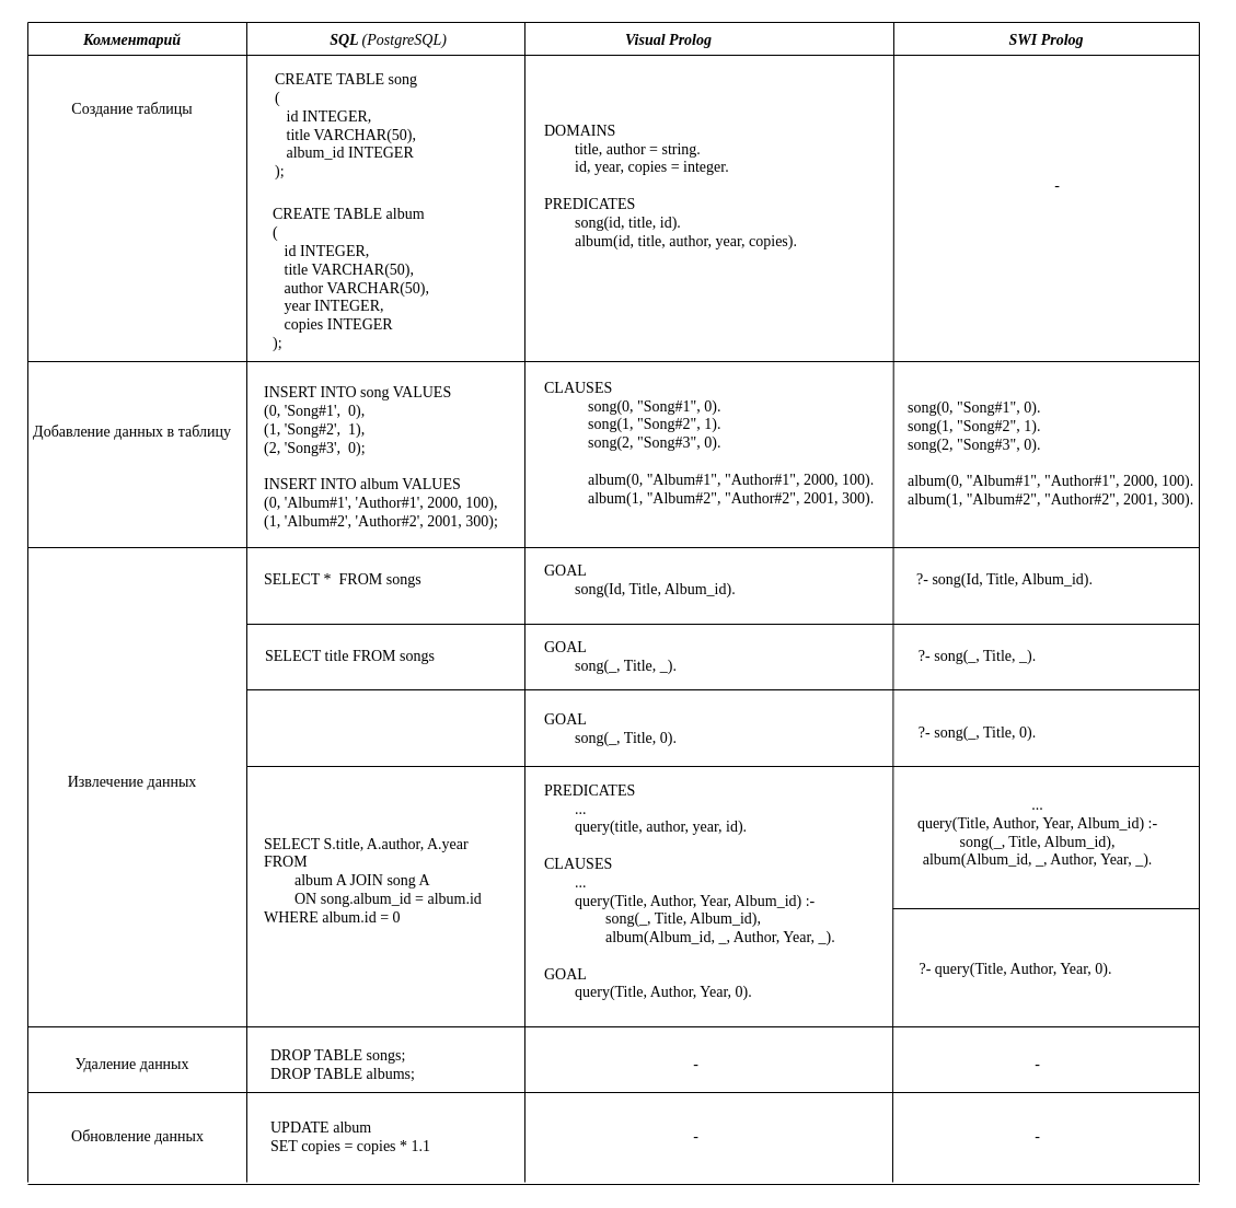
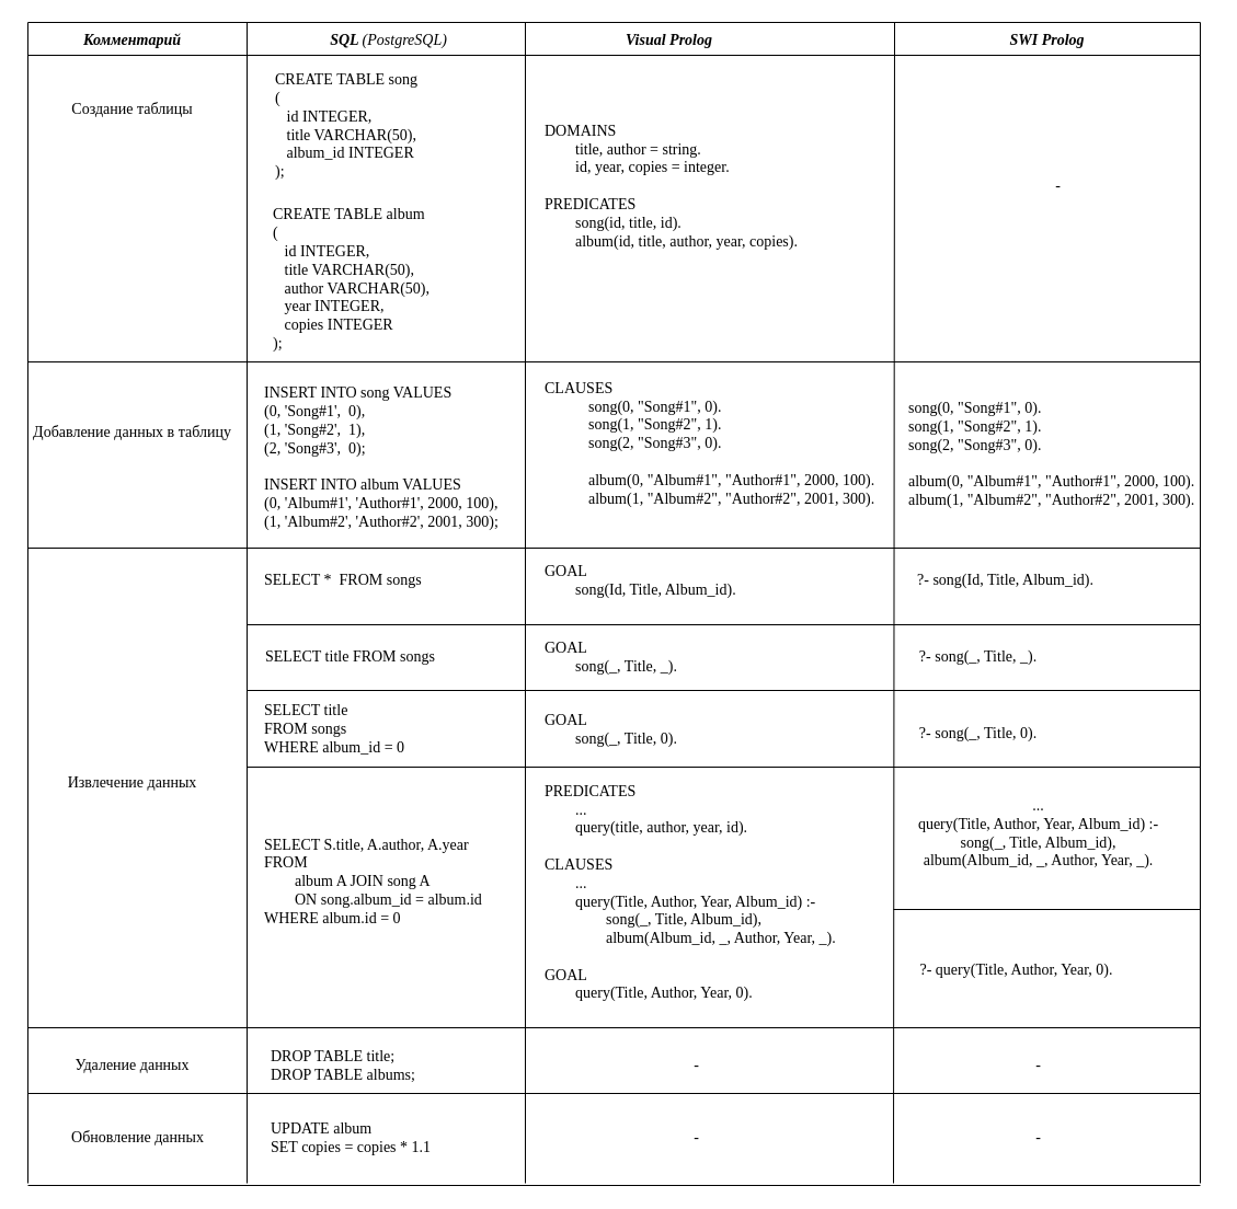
  <mxCell id="0" />
  <mxCell id="1" parent="0" />
  <mxCell id="2" value="Комментарий" style="text;html=1;align=center;verticalAlign=middle;resizable=0;points=[];autosize=1;strokeColor=none;fillColor=none;fontSize=14;fontFamily=Times New Roman;fontStyle=3" parent="1" vertex="1"><mxGeometry x="70" y="27" width="100" height="20" as="geometry" /></mxCell>
  <mxCell id="3" value="SQL &lt;span style=&quot;font-weight: normal;&quot;&gt;(PostgreSQL)&lt;/span&gt;" style="text;html=1;align=center;verticalAlign=middle;resizable=0;points=[];autosize=1;strokeColor=none;fillColor=none;fontSize=14;fontFamily=Times New Roman;fontStyle=3" parent="1" vertex="1"><mxGeometry x="294" y="27" width="120" height="20" as="geometry" /></mxCell>
  <mxCell id="4" value="Visual Prolog" style="text;html=1;align=center;verticalAlign=middle;resizable=0;points=[];autosize=1;strokeColor=none;fillColor=none;fontSize=14;fontFamily=Times New Roman;fontStyle=3" parent="1" vertex="1"><mxGeometry x="565" y="27" width="90" height="20" as="geometry" /></mxCell>
  <mxCell id="5" value="SWI Prolog" style="text;html=1;align=center;verticalAlign=middle;resizable=0;points=[];autosize=1;strokeColor=none;fillColor=none;fontSize=14;fontFamily=Times New Roman;fontStyle=3" parent="1" vertex="1"><mxGeometry x="915" y="27" width="80" height="20" as="geometry" /></mxCell>
  <mxCell id="6" value="Создание таблицы" style="text;html=1;align=center;verticalAlign=middle;resizable=0;points=[];autosize=1;strokeColor=none;fillColor=none;fontSize=14;fontFamily=Times New Roman;" parent="1" vertex="1"><mxGeometry x="55" y="90" width="130" height="20" as="geometry" /></mxCell>
  <mxCell id="7" value="Добавление данных в таблицу" style="text;html=1;align=center;verticalAlign=middle;resizable=0;points=[];autosize=1;strokeColor=none;fillColor=none;fontSize=14;fontFamily=Times New Roman;" parent="1" vertex="1"><mxGeometry x="20" y="385" width="200" height="20" as="geometry" /></mxCell>
  <mxCell id="8" value="Извлечение данных" style="text;html=1;align=center;verticalAlign=middle;resizable=0;points=[];autosize=1;strokeColor=none;fillColor=none;fontSize=14;fontFamily=Times New Roman;" parent="1" vertex="1"><mxGeometry x="55" y="705" width="130" height="20" as="geometry" /></mxCell>
  <mxCell id="9" value="Удаление данных" style="text;html=1;align=center;verticalAlign=middle;resizable=0;points=[];autosize=1;strokeColor=none;fillColor=none;fontSize=14;fontFamily=Times New Roman;" parent="1" vertex="1"><mxGeometry x="60" y="963" width="120" height="20" as="geometry" /></mxCell>
  <mxCell id="10" value="Обновление данных" style="text;html=1;align=center;verticalAlign=middle;resizable=0;points=[];autosize=1;strokeColor=none;fillColor=none;fontSize=14;fontFamily=Times New Roman;" parent="1" vertex="1"><mxGeometry x="55" y="1029" width="140" height="20" as="geometry" /></mxCell>
  <mxCell id="11" value="" style="endArrow=none;html=1;rounded=0;fontSize=14;fontFamily=Times New Roman;" parent="1" edge="1"><mxGeometry width="50" height="50" relative="1" as="geometry"><mxPoint x="25" y="20" as="sourcePoint" /><mxPoint x="1095" y="20" as="targetPoint" /></mxGeometry></mxCell>
  <mxCell id="12" value="" style="endArrow=none;html=1;rounded=0;fontSize=14;fontFamily=Times New Roman;" parent="1" edge="1"><mxGeometry width="50" height="50" relative="1" as="geometry"><mxPoint x="25" y="1080" as="sourcePoint" /><mxPoint x="25" y="20" as="targetPoint" /></mxGeometry></mxCell>
  <mxCell id="13" value="" style="endArrow=none;html=1;rounded=0;fontSize=14;fontFamily=Times New Roman;" parent="1" edge="1"><mxGeometry width="50" height="50" relative="1" as="geometry"><mxPoint x="1095" y="1080" as="sourcePoint" /><mxPoint x="1095" y="20" as="targetPoint" /></mxGeometry></mxCell>
  <mxCell id="14" value="" style="endArrow=none;html=1;rounded=0;fontSize=14;fontFamily=Times New Roman;" parent="1" edge="1"><mxGeometry width="50" height="50" relative="1" as="geometry"><mxPoint x="25" y="1082" as="sourcePoint" /><mxPoint x="1095" y="1082" as="targetPoint" /></mxGeometry></mxCell>
  <mxCell id="15" value="" style="endArrow=none;html=1;rounded=0;fontSize=14;fontFamily=Times New Roman;" parent="1" edge="1"><mxGeometry width="50" height="50" relative="1" as="geometry"><mxPoint x="225" y="1080" as="sourcePoint" /><mxPoint x="225" y="20" as="targetPoint" /></mxGeometry></mxCell>
  <mxCell id="16" value="" style="endArrow=none;html=1;rounded=0;fontSize=14;fontFamily=Times New Roman;" parent="1" edge="1"><mxGeometry width="50" height="50" relative="1" as="geometry"><mxPoint x="479" y="1080" as="sourcePoint" /><mxPoint x="479" y="20" as="targetPoint" /></mxGeometry></mxCell>
  <mxCell id="17" value="" style="endArrow=none;html=1;rounded=0;fontSize=14;fontFamily=Times New Roman;" parent="1" edge="1"><mxGeometry width="50" height="50" relative="1" as="geometry"><mxPoint x="815" y="1080" as="sourcePoint" /><mxPoint x="816" y="20" as="targetPoint" /></mxGeometry></mxCell>
  <mxCell id="18" value="" style="endArrow=none;html=1;rounded=0;fontSize=14;fontFamily=Times New Roman;" parent="1" edge="1"><mxGeometry width="50" height="50" relative="1" as="geometry"><mxPoint x="25" y="50" as="sourcePoint" /><mxPoint x="1095" y="50" as="targetPoint" /></mxGeometry></mxCell>
  <mxCell id="19" value="CREATE TABLE song&lt;br&gt;(&lt;br&gt;&amp;nbsp; &amp;nbsp;id INTEGER,&lt;br&gt;&amp;nbsp; &amp;nbsp;title VARCHAR(50),&lt;br&gt;&amp;nbsp; &amp;nbsp;album_id INTEGER&lt;br&gt;&lt;div style=&quot;&quot;&gt;&lt;span style=&quot;background-color: initial;&quot;&gt;);&lt;/span&gt;&lt;/div&gt;" style="text;html=1;align=left;verticalAlign=middle;resizable=0;points=[];autosize=1;strokeColor=none;fillColor=none;fontSize=14;fontFamily=Times New Roman;" parent="1" vertex="1"><mxGeometry x="249" y="60" width="150" height="110" as="geometry" /></mxCell>
  <mxCell id="20" value="DOMAINS&lt;br&gt;&lt;span style=&quot;white-space: pre;&quot;&gt;&#09;&lt;/span&gt;title, author = string.&lt;br&gt;&lt;span style=&quot;white-space: pre;&quot;&gt;&#09;&lt;/span&gt;id, year, copies = integer.&lt;br&gt;&lt;br&gt;PREDICATES&lt;br&gt;&lt;span style=&quot;white-space: pre;&quot;&gt;&#09;&lt;/span&gt;song(id, title, id).&lt;br&gt;&amp;nbsp; &amp;nbsp; &amp;nbsp; &amp;nbsp; album(id, title, author, year, copies)." style="text;html=1;align=left;verticalAlign=middle;resizable=0;points=[];autosize=1;strokeColor=none;fillColor=none;fontSize=14;fontFamily=Times New Roman;" parent="1" vertex="1"><mxGeometry x="495" y="110" width="250" height="120" as="geometry" /></mxCell>
  <mxCell id="21" value="-" style="text;html=1;align=center;verticalAlign=middle;resizable=0;points=[];autosize=1;strokeColor=none;fillColor=none;fontSize=14;fontFamily=Times New Roman;" parent="1" vertex="1"><mxGeometry x="955" y="160" width="20" height="20" as="geometry" /></mxCell>
  <mxCell id="22" value="" style="endArrow=none;html=1;rounded=0;fontSize=14;fontFamily=Times New Roman;" parent="1" edge="1"><mxGeometry width="50" height="50" relative="1" as="geometry"><mxPoint x="25" y="330" as="sourcePoint" /><mxPoint x="1095" y="330" as="targetPoint" /></mxGeometry></mxCell>
  <mxCell id="23" value="" style="endArrow=none;html=1;rounded=0;fontSize=14;fontFamily=Times New Roman;" parent="1" edge="1"><mxGeometry width="50" height="50" relative="1" as="geometry"><mxPoint x="25" y="500" as="sourcePoint" /><mxPoint x="1095" y="500" as="targetPoint" /></mxGeometry></mxCell>
  <mxCell id="24" value="" style="endArrow=none;html=1;rounded=0;fontSize=14;fontFamily=Times New Roman;" parent="1" edge="1"><mxGeometry width="50" height="50" relative="1" as="geometry"><mxPoint x="25" y="938" as="sourcePoint" /><mxPoint x="1095" y="938" as="targetPoint" /></mxGeometry></mxCell>
  <mxCell id="25" value="UPDATE album&lt;br&gt;SET copies = copies * 1.1" style="text;html=1;align=left;verticalAlign=middle;resizable=0;points=[];autosize=1;strokeColor=none;fillColor=none;fontSize=14;fontFamily=Times New Roman;" parent="1" vertex="1"><mxGeometry x="245" y="1019" width="160" height="40" as="geometry" /></mxCell>
  <mxCell id="26" value="" style="endArrow=none;html=1;rounded=0;fontSize=14;fontFamily=Times New Roman;" parent="1" edge="1"><mxGeometry width="50" height="50" relative="1" as="geometry"><mxPoint x="25" y="998" as="sourcePoint" /><mxPoint x="1095" y="998" as="targetPoint" /></mxGeometry></mxCell>
  <mxCell id="27" value="SELECT *&amp;nbsp; FROM songs" style="text;html=1;align=left;verticalAlign=middle;resizable=0;points=[];autosize=1;strokeColor=none;fillColor=none;fontSize=14;fontFamily=Times New Roman;" parent="1" vertex="1"><mxGeometry x="239" y="520" width="160" height="20" as="geometry" /></mxCell>
  <mxCell id="28" value="CREATE TABLE album&lt;br&gt;(&lt;br&gt;&amp;nbsp; &amp;nbsp;id INTEGER,&lt;br&gt;&amp;nbsp; &amp;nbsp;title VARCHAR(50),&lt;br&gt;&amp;nbsp; &amp;nbsp;author VARCHAR(50),&lt;br&gt;&amp;nbsp; &amp;nbsp;year INTEGER,&lt;br&gt;&amp;nbsp; &amp;nbsp;copies INTEGER&lt;br&gt;);" style="text;html=1;align=left;verticalAlign=middle;resizable=0;points=[];autosize=1;strokeColor=none;fillColor=none;fontSize=14;fontFamily=Times New Roman;" parent="1" vertex="1"><mxGeometry x="247" y="185" width="160" height="140" as="geometry" /></mxCell>
  <mxCell id="29" value="&lt;div&gt;INSERT INTO song VALUES&lt;/div&gt;&lt;div&gt;(0, 'Song#1',&amp;nbsp; 0),&lt;/div&gt;&lt;div&gt;(1, 'Song#2',&amp;nbsp; 1),&lt;/div&gt;&lt;div&gt;(2, 'Song#3',&amp;nbsp; 0);&lt;/div&gt;&lt;div&gt;&lt;br&gt;&lt;/div&gt;&lt;div&gt;INSERT INTO album VALUES&lt;/div&gt;&lt;div&gt;(0, 'Album#1', 'Author#1', 2000, 100),&lt;/div&gt;&lt;div&gt;(1, 'Album#2', 'Author#2', 2001, 300);&lt;/div&gt;" style="text;html=1;align=left;verticalAlign=middle;resizable=0;points=[];autosize=1;strokeColor=none;fillColor=none;fontSize=14;fontFamily=Times New Roman;" parent="1" vertex="1"><mxGeometry x="239" y="348" width="230" height="140" as="geometry" /></mxCell>
  <mxCell id="30" value="CLAUSES&lt;br&gt;&lt;span style=&quot;&quot;&gt;&#09;&lt;/span&gt;&lt;span style=&quot;&quot;&gt;&#09;&lt;/span&gt;&lt;blockquote style=&quot;margin: 0 0 0 40px; border: none; padding: 0px;&quot;&gt;song(0, &quot;Song#1&quot;, 0).&lt;br&gt;song(1, &quot;Song#2&quot;, 1).&lt;br&gt;song(2, &quot;Song#3&quot;, 0).&lt;/blockquote&gt;&lt;blockquote style=&quot;margin: 0 0 0 40px; border: none; padding: 0px;&quot;&gt;&lt;br&gt;album(0, &quot;Album#1&quot;, &quot;Author#1&quot;, 2000, 100).&lt;br&gt;album(1, &quot;Album#2&quot;, &quot;Author#2&quot;, 2001, 300).&lt;/blockquote&gt;" style="text;html=1;align=left;verticalAlign=middle;resizable=0;points=[];autosize=1;strokeColor=none;fillColor=none;fontSize=14;fontFamily=Times New Roman;" parent="1" vertex="1"><mxGeometry x="495" y="345" width="320" height="120" as="geometry" /></mxCell>
  <mxCell id="31" value="&lt;span style=&quot;&quot;&gt;song(0, &quot;Song#1&quot;, 0).&lt;/span&gt;&lt;br style=&quot;&quot;&gt;&lt;span style=&quot;&quot;&gt;song(1, &quot;Song#2&quot;, 1).&lt;/span&gt;&lt;br style=&quot;&quot;&gt;&lt;span style=&quot;&quot;&gt;song(2, &quot;Song#3&quot;, 0).&lt;br&gt;&lt;/span&gt;&lt;br style=&quot;&quot;&gt;&lt;span style=&quot;&quot;&gt;album(0, &quot;Album#1&quot;, &quot;Author#1&quot;, 2000, 100).&lt;/span&gt;&lt;br style=&quot;&quot;&gt;&lt;span style=&quot;&quot;&gt;album(1, &quot;Album#2&quot;, &quot;Author#2&quot;, 2001, 300).&lt;/span&gt;" style="text;html=1;align=left;verticalAlign=middle;resizable=0;points=[];autosize=1;strokeColor=none;fillColor=none;fontSize=14;fontFamily=Times New Roman;" parent="1" vertex="1"><mxGeometry x="827" y="360" width="280" height="110" as="geometry" /></mxCell>
  <mxCell id="32" value="GOAL&lt;br&gt;&lt;span style=&quot;white-space: pre;&quot;&gt;&#09;&lt;/span&gt;song(Id, Title, Album_id)." style="text;html=1;align=left;verticalAlign=middle;resizable=0;points=[];autosize=1;strokeColor=none;fillColor=none;fontSize=14;fontFamily=Times New Roman;" parent="1" vertex="1"><mxGeometry x="495" y="510" width="190" height="40" as="geometry" /></mxCell>
  <mxCell id="33" value="?- song(Id, Title, Album_id)." style="text;html=1;align=center;verticalAlign=middle;resizable=0;points=[];autosize=1;strokeColor=none;fillColor=none;fontSize=14;fontFamily=Times New Roman;" parent="1" vertex="1"><mxGeometry x="827" y="520" width="180" height="20" as="geometry" /></mxCell>
  <mxCell id="34" value="" style="endArrow=none;html=1;rounded=0;fontFamily=Times New Roman;fontSize=14;" parent="1" edge="1"><mxGeometry width="50" height="50" relative="1" as="geometry"><mxPoint x="225" y="570" as="sourcePoint" /><mxPoint x="1095" y="570" as="targetPoint" /></mxGeometry></mxCell>
  <mxCell id="35" value="SELECT title FROM songs" style="text;html=1;align=center;verticalAlign=middle;resizable=0;points=[];autosize=1;strokeColor=none;fillColor=none;fontSize=14;fontFamily=Times New Roman;" parent="1" vertex="1"><mxGeometry x="234" y="590" width="170" height="20" as="geometry" /></mxCell>
  <mxCell id="36" value="?- song(_, Title, _)." style="text;html=1;align=center;verticalAlign=middle;resizable=0;points=[];autosize=1;strokeColor=none;fillColor=none;fontSize=14;fontFamily=Times New Roman;" parent="1" vertex="1"><mxGeometry x="832" y="590" width="120" height="20" as="geometry" /></mxCell>
+ <mxCell id="37" value="SELECT title&lt;br&gt;FROM songs&lt;br&gt;WHERE album_id = 0" style="text;html=1;align=left;verticalAlign=middle;resizable=0;points=[];autosize=1;strokeColor=none;fillColor=none;fontSize=14;fontFamily=Times New Roman;" parent="1" vertex="1"><mxGeometry x="239" y="636" width="140" height="60" as="geometry" /></mxCell>
  <mxCell id="38" value="?- song(_, Title, 0)." style="text;html=1;align=center;verticalAlign=middle;resizable=0;points=[];autosize=1;strokeColor=none;fillColor=none;fontSize=14;fontFamily=Times New Roman;" parent="1" vertex="1"><mxGeometry x="832" y="660" width="120" height="20" as="geometry" /></mxCell>
  <mxCell id="39" value="&lt;div&gt;SELECT S.title, A.author, A.year&lt;/div&gt;&lt;div&gt;FROM&amp;nbsp;&lt;/div&gt;&lt;div&gt;&lt;span style=&quot;white-space: pre;&quot;&gt;&#09;&lt;/span&gt;album A JOIN song A&amp;nbsp;&lt;/div&gt;&lt;div&gt;&lt;span style=&quot;white-space: pre;&quot;&gt;&#09;&lt;/span&gt;ON&amp;nbsp;&lt;span style=&quot;background-color: initial;&quot;&gt;song.album_id = album.id&lt;/span&gt;&lt;/div&gt;&lt;div style=&quot;&quot;&gt;WHERE album.id = 0&lt;/div&gt;" style="text;html=1;align=left;verticalAlign=middle;resizable=0;points=[];autosize=1;strokeColor=none;fillColor=none;fontSize=14;fontFamily=Times New Roman;" parent="1" vertex="1"><mxGeometry x="239" y="760" width="210" height="90" as="geometry" /></mxCell>
  <mxCell id="40" value="" style="endArrow=none;html=1;rounded=0;fontFamily=Times New Roman;fontSize=14;" parent="1" edge="1"><mxGeometry width="50" height="50" relative="1" as="geometry"><mxPoint x="225" y="630" as="sourcePoint" /><mxPoint x="1095" y="630" as="targetPoint" /></mxGeometry></mxCell>
  <mxCell id="41" value="" style="endArrow=none;html=1;rounded=0;fontFamily=Times New Roman;fontSize=14;" parent="1" edge="1"><mxGeometry width="50" height="50" relative="1" as="geometry"><mxPoint x="225" y="700" as="sourcePoint" /><mxPoint x="1095" y="700" as="targetPoint" /></mxGeometry></mxCell>
  <mxCell id="42" value="PREDICATES&lt;br&gt;&lt;span style=&quot;white-space: pre;&quot;&gt;&#09;&lt;/span&gt;...&lt;br&gt;&lt;span style=&quot;&quot;&gt;&#09;&lt;/span&gt;&lt;span style=&quot;white-space: pre;&quot;&gt;&#09;&lt;/span&gt;query(title, author, year, id).&lt;br&gt;&lt;br&gt;CLAUSES&lt;br&gt;&lt;span style=&quot;white-space: pre;&quot;&gt;&#09;&lt;/span&gt;...&lt;br&gt;&lt;span style=&quot;white-space: pre;&quot;&gt;&#09;&lt;/span&gt;query(Title, Author, Year, Album_id)&amp;nbsp;:-&lt;br&gt;&lt;span style=&quot;white-space: pre;&quot;&gt;&#09;&lt;/span&gt;&lt;span style=&quot;white-space: pre;&quot;&gt;&#09;&lt;/span&gt;song(_, Title, Album_id), &lt;br&gt;&lt;span style=&quot;white-space: pre;&quot;&gt;&#09;&lt;/span&gt;&lt;span style=&quot;white-space: pre;&quot;&gt;&#09;&lt;/span&gt;album(Album_id, _, Author, Year, _).&lt;br&gt;&lt;br&gt;GOAL&lt;br&gt;&lt;span style=&quot;white-space: pre;&quot;&gt;&#09;&lt;/span&gt;query(Title, Author, Year, 0)." style="text;html=1;align=left;verticalAlign=middle;resizable=0;points=[];autosize=1;strokeColor=none;fillColor=none;fontSize=14;fontFamily=Times New Roman;" parent="1" vertex="1"><mxGeometry x="495" y="710" width="280" height="210" as="geometry" /></mxCell>
  <mxCell id="43" value="&lt;span style=&quot;text-align: left;&quot;&gt;...&lt;br&gt;query(Title, Author, Year, Album_id)&amp;nbsp;:-&lt;/span&gt;&lt;br style=&quot;text-align: left;&quot;&gt;&lt;span style=&quot;text-align: left;&quot;&gt;&#09;&lt;/span&gt;&lt;span style=&quot;text-align: left;&quot;&gt;&#09;&lt;/span&gt;&lt;span style=&quot;text-align: left;&quot;&gt;song(_, Title, Album_id),&lt;/span&gt;&lt;br style=&quot;text-align: left;&quot;&gt;&lt;span style=&quot;text-align: left;&quot;&gt;&#09;&lt;/span&gt;&lt;span style=&quot;text-align: left;&quot;&gt;&#09;&lt;/span&gt;&lt;span style=&quot;text-align: left;&quot;&gt;album(Album_id, _, Author, Year, _).&lt;br&gt;&lt;/span&gt;" style="text;html=1;align=center;verticalAlign=middle;resizable=0;points=[];autosize=1;strokeColor=none;fillColor=none;fontSize=14;fontFamily=Times New Roman;" parent="1" vertex="1"><mxGeometry x="832" y="726" width="230" height="70" as="geometry" /></mxCell>
  <mxCell id="44" value="GOAL&lt;br&gt;&lt;span style=&quot;white-space: pre;&quot;&gt;&#09;&lt;/span&gt;song(_, Title, _)." style="text;html=1;align=left;verticalAlign=middle;resizable=0;points=[];autosize=1;strokeColor=none;fillColor=none;fontSize=14;fontFamily=Times New Roman;" parent="1" vertex="1"><mxGeometry x="495" y="580" width="140" height="40" as="geometry" /></mxCell>
  <mxCell id="45" value="GOAL&lt;br&gt;&lt;span style=&quot;white-space: pre;&quot;&gt;&#09;&lt;/span&gt;song(_, Title, 0)." style="text;html=1;align=left;verticalAlign=middle;resizable=0;points=[];autosize=1;strokeColor=none;fillColor=none;fontSize=14;fontFamily=Times New Roman;" parent="1" vertex="1"><mxGeometry x="495" y="646" width="140" height="40" as="geometry" /></mxCell>
  <mxCell id="46" value="" style="endArrow=none;html=1;rounded=0;fontFamily=Times New Roman;fontSize=14;" parent="1" edge="1"><mxGeometry width="50" height="50" relative="1" as="geometry"><mxPoint x="815" y="830" as="sourcePoint" /><mxPoint x="1095" y="830" as="targetPoint" /></mxGeometry></mxCell>
  <mxCell id="47" value="-" style="text;html=1;align=center;verticalAlign=middle;resizable=0;points=[];autosize=1;strokeColor=none;fillColor=none;fontSize=14;fontFamily=Times New Roman;" parent="1" vertex="1"><mxGeometry x="937" y="1029" width="20" height="20" as="geometry" /></mxCell>
  <mxCell id="48" value="-" style="text;html=1;align=center;verticalAlign=middle;resizable=0;points=[];autosize=1;strokeColor=none;fillColor=none;fontSize=14;fontFamily=Times New Roman;" parent="1" vertex="1"><mxGeometry x="937" y="963" width="20" height="20" as="geometry" /></mxCell>
  <mxCell id="49" value="-" style="text;html=1;align=center;verticalAlign=middle;resizable=0;points=[];autosize=1;strokeColor=none;fillColor=none;fontSize=14;fontFamily=Times New Roman;" parent="1" vertex="1"><mxGeometry x="625" y="1029" width="20" height="20" as="geometry" /></mxCell>
  <mxCell id="50" value="-" style="text;html=1;align=center;verticalAlign=middle;resizable=0;points=[];autosize=1;strokeColor=none;fillColor=none;fontSize=14;fontFamily=Times New Roman;" parent="1" vertex="1"><mxGeometry x="625" y="963" width="20" height="20" as="geometry" /></mxCell>
- <mxCell id="51" value="DROP TABLE songs;&lt;br&gt;DROP TABLE albums;" style="text;html=1;align=left;verticalAlign=middle;resizable=0;points=[];autosize=1;strokeColor=none;fillColor=none;fontSize=14;fontFamily=Times New Roman;" parent="1" vertex="1"><mxGeometry x="245" y="953" width="150" height="40" as="geometry" /></mxCell>
+ <mxCell id="51" value="DROP TABLE title;&lt;br&gt;DROP TABLE albums;" style="text;html=1;align=left;verticalAlign=middle;resizable=0;points=[];autosize=1;strokeColor=none;fillColor=none;fontSize=14;fontFamily=Times New Roman;" parent="1" vertex="1"><mxGeometry x="245" y="953" width="150" height="40" as="geometry" /></mxCell>
  <mxCell id="52" value="&lt;span style=&quot;text-align: left;&quot;&gt;?- query(Title, Author, Year, 0).&lt;/span&gt;" style="text;html=1;align=center;verticalAlign=middle;resizable=0;points=[];autosize=1;strokeColor=none;fillColor=none;fontSize=14;fontFamily=Times New Roman;" parent="1" vertex="1"><mxGeometry x="832" y="876" width="190" height="20" as="geometry" /></mxCell>
